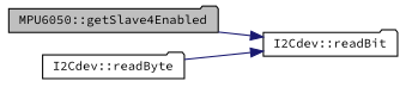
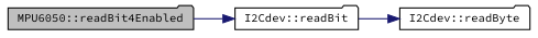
  digraph {
    fontname="Source Code Pro"
    rankdir=LR
    node [color=black fillcolor=white fontname="Source Code Pro" fontsize=10 shape=folder style=filled]
    edge [color=midnightblue fontname="Source Code Pro" fontsize=10 labelfontname=Helvetica labelfontsize=10 style=solid]
-   n1 [fillcolor=grey75 fontcolor=black height=0.2 label="MPU6050::getSlave4Enabled" width=0.4]
+   n1 [fillcolor=grey75 fontcolor=black height=0.2 label="MPU6050::readBit4Enabled" width=0.4]
    n2 [height=0.2 label="I2Cdev::readBit" width=0.4]
    n3 [height=0.2 label="I2Cdev::readByte" width=0.4]
    n1 -> n2
-   n3 -> n2
+   n2 -> n3
  }
